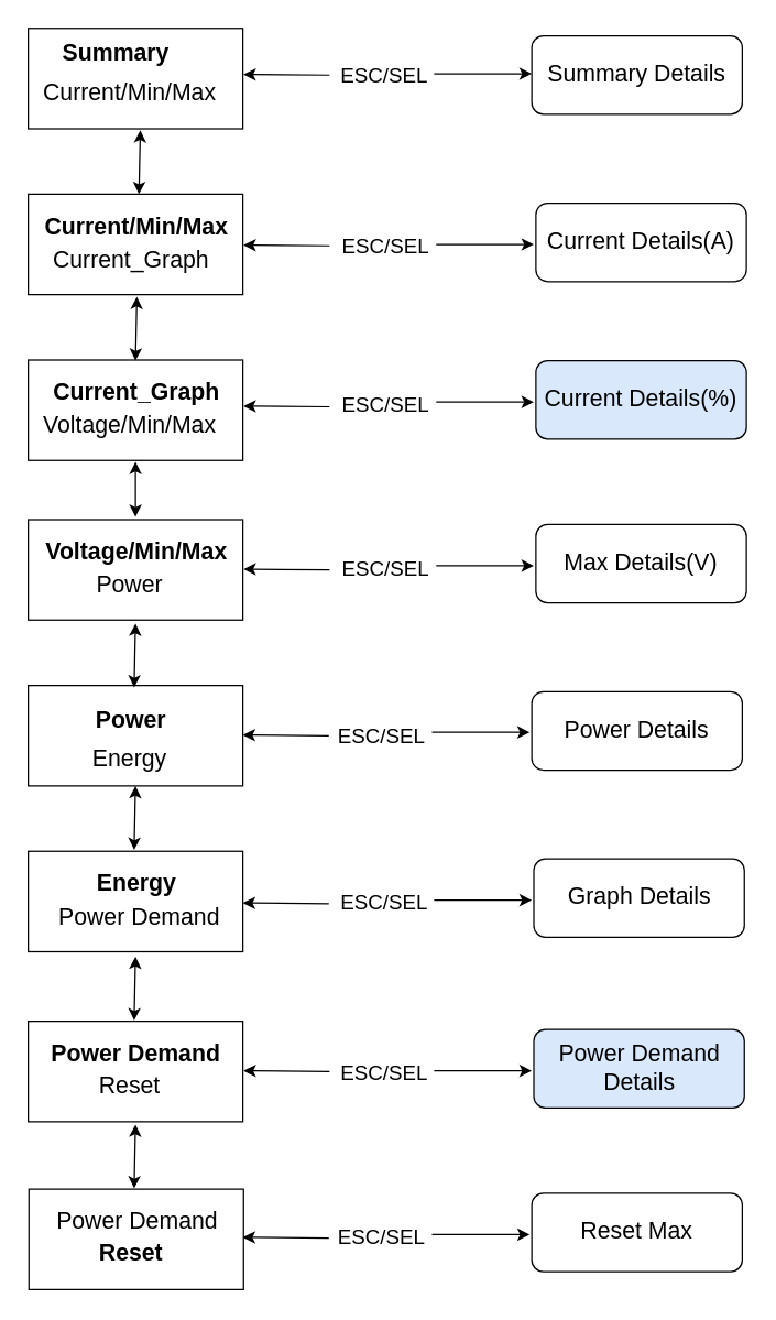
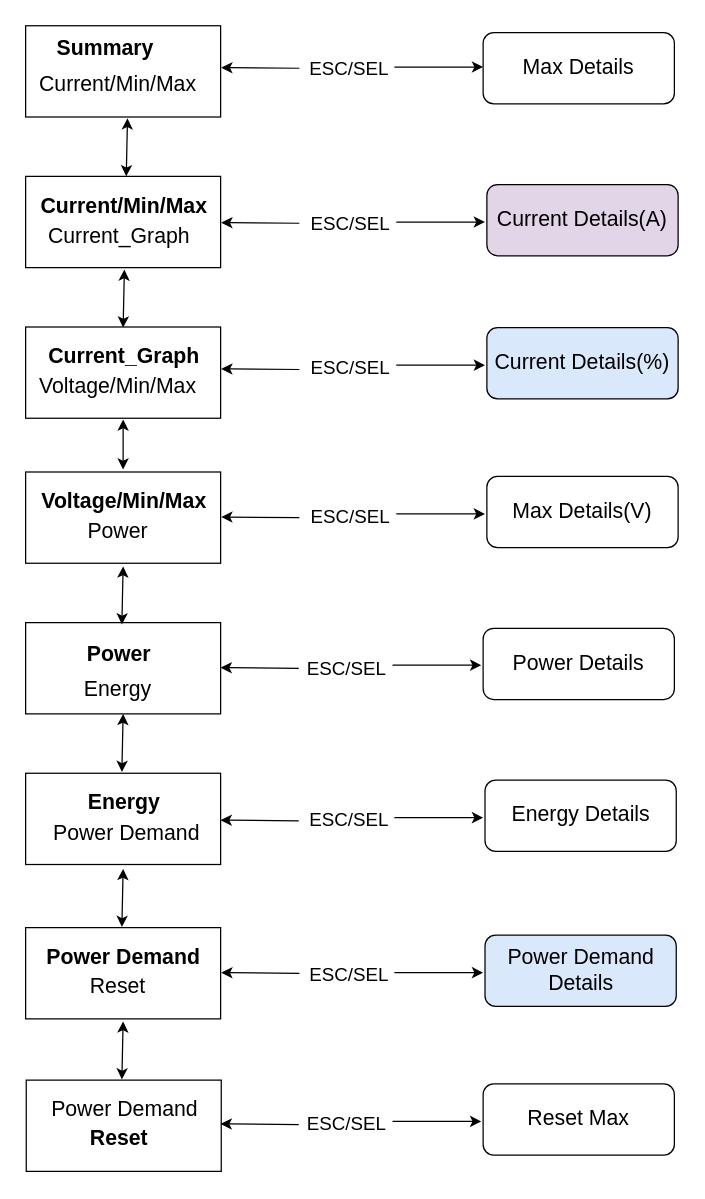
  <mxCell id="0" />
  <mxCell id="1" parent="0" />
  <mxCell id="2" value="" style="rounded=0;whiteSpace=wrap;html=1;" parent="1" vertex="1"><mxGeometry x="20" y="20" width="156" height="73" as="geometry" /></mxCell>
  <mxCell id="3" value="Summary" style="text;html=1;strokeColor=none;fillColor=none;align=center;verticalAlign=middle;whiteSpace=wrap;rounded=0;fontStyle=1;fontSize=17;" parent="1" vertex="1"><mxGeometry x="63.5" y="29" width="40" height="20" as="geometry" /></mxCell>
  <mxCell id="4" value="Current/Min/Max" style="text;html=1;strokeColor=none;fillColor=none;align=center;verticalAlign=middle;whiteSpace=wrap;rounded=0;fontSize=17;" parent="1" vertex="1"><mxGeometry x="73" y="55" width="42" height="25" as="geometry" /></mxCell>
  <mxCell id="5" value="&lt;font style=&quot;font-size: 15px&quot;&gt;ESC/SEL&lt;/font&gt;" style="text;html=1;strokeColor=none;fillColor=none;align=center;verticalAlign=middle;whiteSpace=wrap;rounded=0;" parent="1" vertex="1"><mxGeometry x="258.5" y="44" width="40" height="20" as="geometry" /></mxCell>
  <mxCell id="6" value="" style="endArrow=classic;html=1;fontSize=17;entryX=0;entryY=0.5;entryDx=0;entryDy=0;" parent="1" edge="1"><mxGeometry width="50" height="50" relative="1" as="geometry"><mxPoint x="315" y="53" as="sourcePoint" /><mxPoint x="386" y="53" as="targetPoint" /></mxGeometry></mxCell>
- <mxCell id="7" value="Summary Details" style="rounded=1;whiteSpace=wrap;html=1;fontSize=17;" parent="1" vertex="1"><mxGeometry x="386" y="25.5" width="153" height="57" as="geometry" /></mxCell>
+ <mxCell id="7" value="Max Details" style="rounded=1;whiteSpace=wrap;html=1;fontSize=17;" parent="1" vertex="1"><mxGeometry x="386" y="25.5" width="153" height="57" as="geometry" /></mxCell>
  <mxCell id="8" value="&lt;font style=&quot;font-size: 15px&quot;&gt;ESC/SEL&lt;/font&gt;" style="text;html=1;strokeColor=none;fillColor=none;align=center;verticalAlign=middle;whiteSpace=wrap;rounded=0;" parent="1" vertex="1"><mxGeometry x="260" y="168" width="40" height="20" as="geometry" /></mxCell>
  <mxCell id="9" value="" style="endArrow=classic;html=1;fontSize=17;entryX=0;entryY=0.5;entryDx=0;entryDy=0;" parent="1" edge="1"><mxGeometry width="50" height="50" relative="1" as="geometry"><mxPoint x="316.5" y="177" as="sourcePoint" /><mxPoint x="387.5" y="177" as="targetPoint" /></mxGeometry></mxCell>
  <mxCell id="10" value="" style="rounded=0;whiteSpace=wrap;html=1;" vertex="1" parent="1"><mxGeometry x="20" y="140.5" width="156" height="73" as="geometry" /></mxCell>
  <mxCell id="11" value="Current/Min/Max" style="text;html=1;strokeColor=none;fillColor=none;align=center;verticalAlign=middle;whiteSpace=wrap;rounded=0;fontStyle=1;fontSize=17;" vertex="1" parent="1"><mxGeometry x="78.5" y="154.5" width="40" height="20" as="geometry" /></mxCell>
  <mxCell id="12" value="Current_Graph" style="text;html=1;strokeColor=none;fillColor=none;align=center;verticalAlign=middle;whiteSpace=wrap;rounded=0;fontSize=17;" vertex="1" parent="1"><mxGeometry x="75" y="176" width="40" height="25" as="geometry" /></mxCell>
  <mxCell id="13" value="" style="rounded=0;whiteSpace=wrap;html=1;" vertex="1" parent="1"><mxGeometry x="20" y="261" width="156" height="73" as="geometry" /></mxCell>
  <mxCell id="14" value="Current_Graph" style="text;html=1;strokeColor=none;fillColor=none;align=center;verticalAlign=middle;whiteSpace=wrap;rounded=0;fontStyle=1;fontSize=17;" vertex="1" parent="1"><mxGeometry x="78.5" y="275" width="40" height="20" as="geometry" /></mxCell>
  <mxCell id="15" value="Voltage/Min/Max" style="text;html=1;strokeColor=none;fillColor=none;align=center;verticalAlign=middle;whiteSpace=wrap;rounded=0;fontSize=17;" vertex="1" parent="1"><mxGeometry x="73" y="296" width="42" height="25" as="geometry" /></mxCell>
  <mxCell id="16" value="" style="rounded=0;whiteSpace=wrap;html=1;" vertex="1" parent="1"><mxGeometry x="20" y="377" width="156" height="73" as="geometry" /></mxCell>
  <mxCell id="17" value="&lt;span&gt;Voltage/Min/Max&lt;/span&gt;" style="text;html=1;strokeColor=none;fillColor=none;align=center;verticalAlign=middle;whiteSpace=wrap;rounded=0;fontStyle=1;fontSize=17;" vertex="1" parent="1"><mxGeometry x="78.5" y="391" width="40" height="20" as="geometry" /></mxCell>
  <mxCell id="18" value="Power" style="text;html=1;strokeColor=none;fillColor=none;align=center;verticalAlign=middle;whiteSpace=wrap;rounded=0;fontSize=17;" vertex="1" parent="1"><mxGeometry x="73" y="412" width="42" height="25" as="geometry" /></mxCell>
  <mxCell id="19" value="" style="rounded=0;whiteSpace=wrap;html=1;" vertex="1" parent="1"><mxGeometry x="20" y="497.5" width="156" height="73" as="geometry" /></mxCell>
  <mxCell id="20" value="&lt;span&gt;Power&lt;/span&gt;" style="text;html=1;strokeColor=none;fillColor=none;align=center;verticalAlign=middle;whiteSpace=wrap;rounded=0;fontStyle=1;fontSize=17;" vertex="1" parent="1"><mxGeometry x="75" y="514" width="40" height="20" as="geometry" /></mxCell>
  <mxCell id="21" value="Energy" style="text;html=1;strokeColor=none;fillColor=none;align=center;verticalAlign=middle;whiteSpace=wrap;rounded=0;fontSize=17;" vertex="1" parent="1"><mxGeometry x="73" y="539" width="42" height="25" as="geometry" /></mxCell>
  <mxCell id="22" value="" style="rounded=0;whiteSpace=wrap;html=1;" vertex="1" parent="1"><mxGeometry x="20" y="618" width="156" height="73" as="geometry" /></mxCell>
  <mxCell id="23" value="&lt;span&gt;Energy&lt;/span&gt;" style="text;html=1;strokeColor=none;fillColor=none;align=center;verticalAlign=middle;whiteSpace=wrap;rounded=0;fontStyle=1;fontSize=17;" vertex="1" parent="1"><mxGeometry x="78.5" y="632" width="40" height="20" as="geometry" /></mxCell>
  <mxCell id="24" value="Power Demand" style="text;html=1;strokeColor=none;fillColor=none;align=center;verticalAlign=middle;whiteSpace=wrap;rounded=0;fontSize=17;" vertex="1" parent="1"><mxGeometry x="26" y="654.5" width="150" height="25" as="geometry" /></mxCell>
  <mxCell id="25" value="" style="rounded=0;whiteSpace=wrap;html=1;" vertex="1" parent="1"><mxGeometry x="20" y="741.5" width="156" height="73" as="geometry" /></mxCell>
  <mxCell id="26" value="Power Demand" style="text;html=1;strokeColor=none;fillColor=none;align=center;verticalAlign=middle;whiteSpace=wrap;rounded=0;fontStyle=1;fontSize=17;" vertex="1" parent="1"><mxGeometry x="29" y="756" width="139" height="20" as="geometry" /></mxCell>
  <mxCell id="27" value="Reset" style="text;html=1;strokeColor=none;fillColor=none;align=center;verticalAlign=middle;whiteSpace=wrap;rounded=0;fontSize=17;" vertex="1" parent="1"><mxGeometry x="73" y="776.5" width="42" height="25" as="geometry" /></mxCell>
  <mxCell id="28" value="" style="rounded=0;whiteSpace=wrap;html=1;" vertex="1" parent="1"><mxGeometry x="20.5" y="863.5" width="156" height="73" as="geometry" /></mxCell>
  <mxCell id="29" value="&lt;span style=&quot;font-weight: normal&quot;&gt;Power Demand&lt;/span&gt;" style="text;html=1;strokeColor=none;fillColor=none;align=center;verticalAlign=middle;whiteSpace=wrap;rounded=0;fontStyle=1;fontSize=17;" vertex="1" parent="1"><mxGeometry x="29.5" y="878" width="139" height="20" as="geometry" /></mxCell>
  <mxCell id="30" value="&lt;b&gt;Reset&lt;/b&gt;" style="text;html=1;strokeColor=none;fillColor=none;align=center;verticalAlign=middle;whiteSpace=wrap;rounded=0;fontSize=17;" vertex="1" parent="1"><mxGeometry x="73.5" y="898.5" width="42" height="25" as="geometry" /></mxCell>
- <mxCell id="31" value="Current Details(A)" style="rounded=1;whiteSpace=wrap;html=1;fontSize=17;" vertex="1" parent="1"><mxGeometry x="389" y="147" width="153" height="57" as="geometry" /></mxCell>
+ <mxCell id="31" value="Current Details(A)" style="rounded=1;whiteSpace=wrap;html=1;fontSize=17;fillColor=#e1d5e7;" vertex="1" parent="1"><mxGeometry x="389" y="147" width="153" height="57" as="geometry" /></mxCell>
  <mxCell id="32" value="&lt;font style=&quot;font-size: 15px&quot;&gt;ESC/SEL&lt;/font&gt;" style="text;html=1;strokeColor=none;fillColor=none;align=center;verticalAlign=middle;whiteSpace=wrap;rounded=0;" vertex="1" parent="1"><mxGeometry x="260" y="282.5" width="40" height="20" as="geometry" /></mxCell>
  <mxCell id="33" value="" style="endArrow=classic;html=1;fontSize=17;entryX=0;entryY=0.5;entryDx=0;entryDy=0;" edge="1" parent="1"><mxGeometry width="50" height="50" relative="1" as="geometry"><mxPoint x="316.5" y="291.5" as="sourcePoint" /><mxPoint x="387.5" y="291.5" as="targetPoint" /></mxGeometry></mxCell>
  <mxCell id="34" value="Current Details(%)" style="rounded=1;whiteSpace=wrap;html=1;fontSize=17;fillColor=#dae8fc;" vertex="1" parent="1"><mxGeometry x="389" y="261.5" width="153" height="57" as="geometry" /></mxCell>
  <mxCell id="35" value="&lt;font style=&quot;font-size: 15px&quot;&gt;ESC/SEL&lt;/font&gt;" style="text;html=1;strokeColor=none;fillColor=none;align=center;verticalAlign=middle;whiteSpace=wrap;rounded=0;" vertex="1" parent="1"><mxGeometry x="260" y="401.5" width="40" height="20" as="geometry" /></mxCell>
  <mxCell id="36" value="" style="endArrow=classic;html=1;fontSize=17;entryX=0;entryY=0.5;entryDx=0;entryDy=0;" edge="1" parent="1"><mxGeometry width="50" height="50" relative="1" as="geometry"><mxPoint x="316.5" y="410.5" as="sourcePoint" /><mxPoint x="387.5" y="410.5" as="targetPoint" /></mxGeometry></mxCell>
  <mxCell id="37" value="Max Details(V)" style="rounded=1;whiteSpace=wrap;html=1;fontSize=17;" vertex="1" parent="1"><mxGeometry x="389" y="380.5" width="153" height="57" as="geometry" /></mxCell>
  <mxCell id="38" value="&lt;font style=&quot;font-size: 15px&quot;&gt;ESC/SEL&lt;/font&gt;" style="text;html=1;strokeColor=none;fillColor=none;align=center;verticalAlign=middle;whiteSpace=wrap;rounded=0;" vertex="1" parent="1"><mxGeometry x="257" y="523.5" width="40" height="20" as="geometry" /></mxCell>
  <mxCell id="39" value="" style="endArrow=classic;html=1;fontSize=17;entryX=0;entryY=0.5;entryDx=0;entryDy=0;" edge="1" parent="1"><mxGeometry width="50" height="50" relative="1" as="geometry"><mxPoint x="313.5" y="531.5" as="sourcePoint" /><mxPoint x="384.5" y="531.5" as="targetPoint" /></mxGeometry></mxCell>
  <mxCell id="40" value="Power Details" style="rounded=1;whiteSpace=wrap;html=1;fontSize=17;" vertex="1" parent="1"><mxGeometry x="386" y="502" width="153" height="57" as="geometry" /></mxCell>
  <mxCell id="41" value="&lt;font style=&quot;font-size: 15px&quot;&gt;ESC/SEL&lt;/font&gt;" style="text;html=1;strokeColor=none;fillColor=none;align=center;verticalAlign=middle;whiteSpace=wrap;rounded=0;" vertex="1" parent="1"><mxGeometry x="258.5" y="644.5" width="40" height="20" as="geometry" /></mxCell>
  <mxCell id="42" value="" style="endArrow=classic;html=1;fontSize=17;entryX=0;entryY=0.5;entryDx=0;entryDy=0;" edge="1" parent="1"><mxGeometry width="50" height="50" relative="1" as="geometry"><mxPoint x="315" y="653.5" as="sourcePoint" /><mxPoint x="386" y="653.5" as="targetPoint" /></mxGeometry></mxCell>
- <mxCell id="43" value="Graph Details" style="rounded=1;whiteSpace=wrap;html=1;fontSize=17;" vertex="1" parent="1"><mxGeometry x="387.5" y="623.5" width="153" height="57" as="geometry" /></mxCell>
+ <mxCell id="43" value="Energy Details" style="rounded=1;whiteSpace=wrap;html=1;fontSize=17;" vertex="1" parent="1"><mxGeometry x="387.5" y="623.5" width="153" height="57" as="geometry" /></mxCell>
  <mxCell id="44" value="&lt;font style=&quot;font-size: 15px&quot;&gt;ESC/SEL&lt;/font&gt;" style="text;html=1;strokeColor=none;fillColor=none;align=center;verticalAlign=middle;whiteSpace=wrap;rounded=0;" vertex="1" parent="1"><mxGeometry x="258.5" y="768.5" width="40" height="20" as="geometry" /></mxCell>
  <mxCell id="45" value="" style="endArrow=classic;html=1;fontSize=17;entryX=0;entryY=0.5;entryDx=0;entryDy=0;" edge="1" parent="1"><mxGeometry width="50" height="50" relative="1" as="geometry"><mxPoint x="315" y="777.5" as="sourcePoint" /><mxPoint x="386" y="777.5" as="targetPoint" /></mxGeometry></mxCell>
  <mxCell id="46" value="Power Demand Details" style="rounded=1;whiteSpace=wrap;html=1;fontSize=17;fillColor=#dae8fc;" vertex="1" parent="1"><mxGeometry x="387.5" y="747.5" width="153" height="57" as="geometry" /></mxCell>
  <mxCell id="47" value="&lt;font style=&quot;font-size: 15px&quot;&gt;ESC/SEL&lt;/font&gt;" style="text;html=1;strokeColor=none;fillColor=none;align=center;verticalAlign=middle;whiteSpace=wrap;rounded=0;" vertex="1" parent="1"><mxGeometry x="257" y="887.5" width="40" height="20" as="geometry" /></mxCell>
  <mxCell id="48" value="" style="endArrow=classic;html=1;fontSize=17;entryX=0;entryY=0.5;entryDx=0;entryDy=0;" edge="1" parent="1"><mxGeometry width="50" height="50" relative="1" as="geometry"><mxPoint x="313.5" y="896.5" as="sourcePoint" /><mxPoint x="384.5" y="896.5" as="targetPoint" /></mxGeometry></mxCell>
  <mxCell id="49" value="Reset Max" style="rounded=1;whiteSpace=wrap;html=1;fontSize=17;" vertex="1" parent="1"><mxGeometry x="386" y="866.5" width="153" height="57" as="geometry" /></mxCell>
  <mxCell id="50" value="" style="endArrow=classic;html=1;fontSize=17;entryX=1;entryY=0.5;entryDx=0;entryDy=0;" edge="1" parent="1"><mxGeometry width="50" height="50" relative="1" as="geometry"><mxPoint x="239" y="54" as="sourcePoint" /><mxPoint x="176.5" y="53.5" as="targetPoint" /></mxGeometry></mxCell>
  <mxCell id="51" value="" style="endArrow=classic;html=1;fontSize=17;entryX=1;entryY=0.5;entryDx=0;entryDy=0;" edge="1" parent="1"><mxGeometry width="50" height="50" relative="1" as="geometry"><mxPoint x="239" y="178" as="sourcePoint" /><mxPoint x="176.5" y="177.5" as="targetPoint" /></mxGeometry></mxCell>
  <mxCell id="52" value="" style="endArrow=classic;html=1;fontSize=17;entryX=1;entryY=0.5;entryDx=0;entryDy=0;" edge="1" parent="1"><mxGeometry width="50" height="50" relative="1" as="geometry"><mxPoint x="239" y="295" as="sourcePoint" /><mxPoint x="176.5" y="294.5" as="targetPoint" /></mxGeometry></mxCell>
  <mxCell id="53" value="" style="endArrow=classic;html=1;fontSize=17;entryX=1;entryY=0.5;entryDx=0;entryDy=0;" edge="1" parent="1"><mxGeometry width="50" height="50" relative="1" as="geometry"><mxPoint x="239" y="413.5" as="sourcePoint" /><mxPoint x="176.5" y="413" as="targetPoint" /></mxGeometry></mxCell>
  <mxCell id="54" value="" style="endArrow=classic;html=1;fontSize=17;entryX=1;entryY=0.5;entryDx=0;entryDy=0;" edge="1" parent="1"><mxGeometry width="50" height="50" relative="1" as="geometry"><mxPoint x="238.5" y="534" as="sourcePoint" /><mxPoint x="176" y="533.5" as="targetPoint" /></mxGeometry></mxCell>
  <mxCell id="55" value="" style="endArrow=classic;html=1;fontSize=17;entryX=1;entryY=0.5;entryDx=0;entryDy=0;" edge="1" parent="1"><mxGeometry width="50" height="50" relative="1" as="geometry"><mxPoint x="238.5" y="656" as="sourcePoint" /><mxPoint x="176" y="655.5" as="targetPoint" /></mxGeometry></mxCell>
  <mxCell id="56" value="" style="endArrow=classic;html=1;fontSize=17;entryX=1;entryY=0.5;entryDx=0;entryDy=0;" edge="1" parent="1"><mxGeometry width="50" height="50" relative="1" as="geometry"><mxPoint x="239" y="778" as="sourcePoint" /><mxPoint x="176.5" y="777.5" as="targetPoint" /></mxGeometry></mxCell>
  <mxCell id="57" value="" style="endArrow=classic;html=1;fontSize=17;entryX=1;entryY=0.5;entryDx=0;entryDy=0;" edge="1" parent="1"><mxGeometry width="50" height="50" relative="1" as="geometry"><mxPoint x="238.5" y="899" as="sourcePoint" /><mxPoint x="176" y="898.5" as="targetPoint" /></mxGeometry></mxCell>
  <mxCell id="58" value="" style="endArrow=classic;startArrow=classic;html=1;fontSize=17;exitX=0.5;exitY=0;exitDx=0;exitDy=0;" edge="1" parent="1"><mxGeometry width="50" height="50" relative="1" as="geometry"><mxPoint x="100.5" y="140.5" as="sourcePoint" /><mxPoint x="101.5" y="94" as="targetPoint" /></mxGeometry></mxCell>
  <mxCell id="59" value="" style="endArrow=classic;startArrow=classic;html=1;fontSize=17;exitX=0.5;exitY=0;exitDx=0;exitDy=0;" edge="1" parent="1"><mxGeometry width="50" height="50" relative="1" as="geometry"><mxPoint x="98" y="261.5" as="sourcePoint" /><mxPoint x="99" y="215" as="targetPoint" /></mxGeometry></mxCell>
  <mxCell id="60" value="" style="endArrow=classic;startArrow=classic;html=1;fontSize=17;" edge="1" parent="1"><mxGeometry width="50" height="50" relative="1" as="geometry"><mxPoint x="98" y="375" as="sourcePoint" /><mxPoint x="98" y="335" as="targetPoint" /></mxGeometry></mxCell>
  <mxCell id="61" value="" style="endArrow=classic;startArrow=classic;html=1;fontSize=17;exitX=0.5;exitY=0;exitDx=0;exitDy=0;" edge="1" parent="1"><mxGeometry width="50" height="50" relative="1" as="geometry"><mxPoint x="97" y="499" as="sourcePoint" /><mxPoint x="98" y="452.5" as="targetPoint" /></mxGeometry></mxCell>
  <mxCell id="62" value="" style="endArrow=classic;startArrow=classic;html=1;fontSize=17;exitX=0.5;exitY=0;exitDx=0;exitDy=0;" edge="1" parent="1"><mxGeometry width="50" height="50" relative="1" as="geometry"><mxPoint x="97" y="617" as="sourcePoint" /><mxPoint x="98" y="570.5" as="targetPoint" /></mxGeometry></mxCell>
  <mxCell id="63" value="" style="endArrow=classic;startArrow=classic;html=1;fontSize=17;exitX=0.5;exitY=0;exitDx=0;exitDy=0;" edge="1" parent="1"><mxGeometry width="50" height="50" relative="1" as="geometry"><mxPoint x="97" y="741" as="sourcePoint" /><mxPoint x="98" y="694.5" as="targetPoint" /></mxGeometry></mxCell>
  <mxCell id="64" value="" style="endArrow=classic;startArrow=classic;html=1;fontSize=17;exitX=0.5;exitY=0;exitDx=0;exitDy=0;" edge="1" parent="1"><mxGeometry width="50" height="50" relative="1" as="geometry"><mxPoint x="97" y="863" as="sourcePoint" /><mxPoint x="98" y="816.5" as="targetPoint" /></mxGeometry></mxCell>
